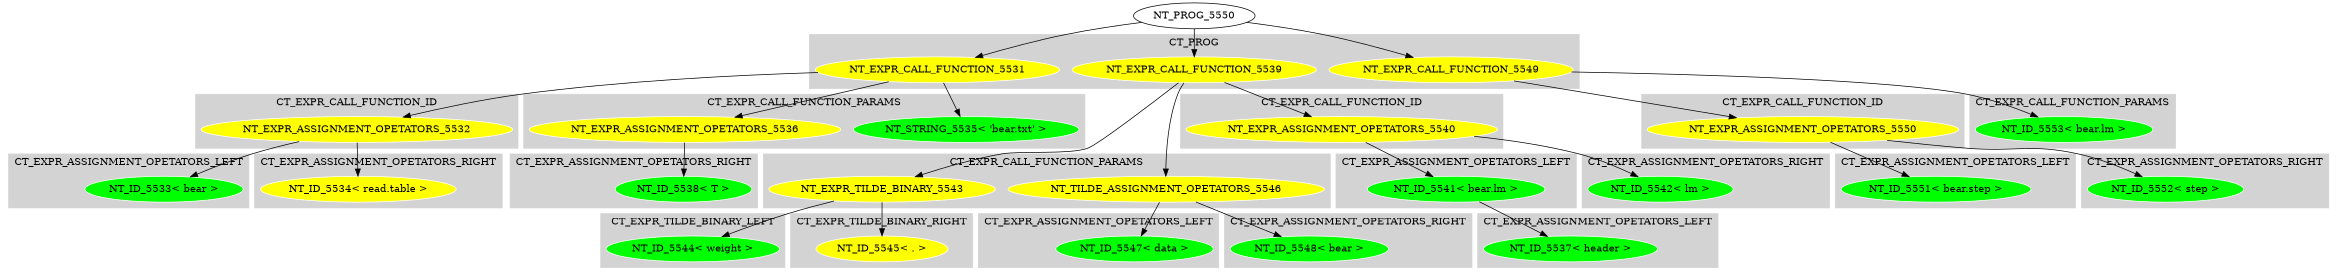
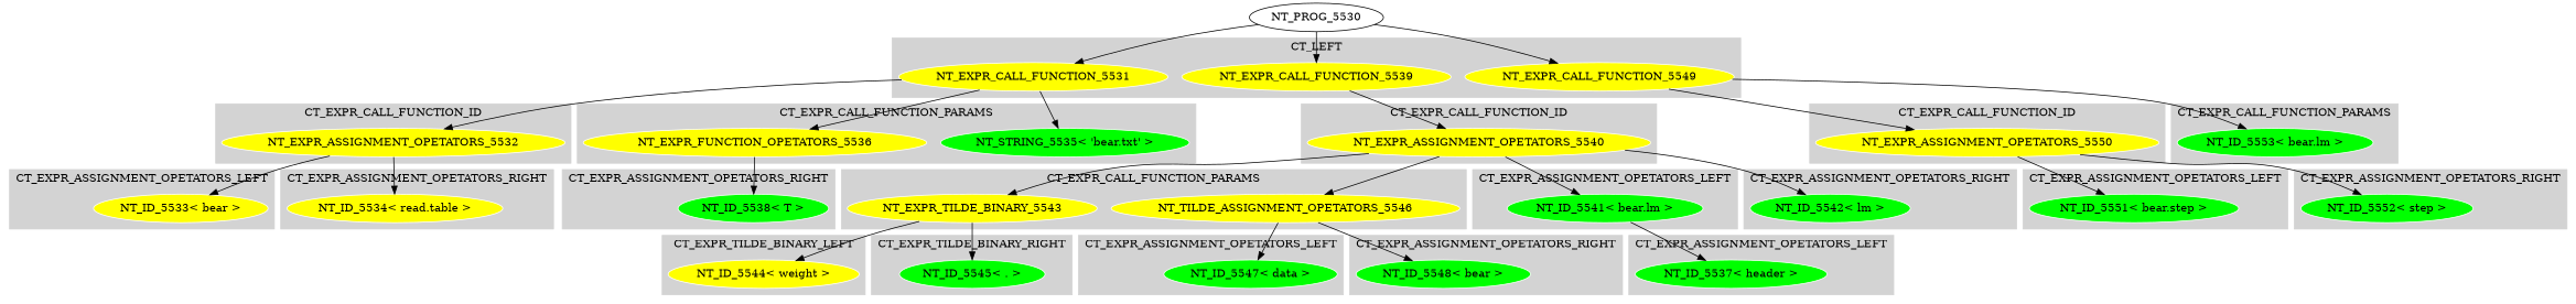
  digraph {
    node [color=white fillcolor=green style=filled]
    NT_EXPR_CALL_FUNCTION_5531 [fillcolor=yellow]
    NT_EXPR_CALL_FUNCTION_5539 [fillcolor=yellow]
    NT_EXPR_CALL_FUNCTION_5549 [fillcolor=yellow]
    NT_EXPR_ASSIGNMENT_OPETATORS_5532 [fillcolor=yellow]
    "NT_STRING_5535< 'bear.txt' >"
-   NT_EXPR_ASSIGNMENT_OPETATORS_5536 [fillcolor=yellow]
-   "NT_ID_5533< bear >"
+   NT_EXPR_ASSIGNMENT_OPETATORS_5536 [fillcolor=yellow label=NT_EXPR_FUNCTION_OPETATORS_5536]
+   "NT_ID_5533< bear >" [fillcolor=yellow]
    "NT_ID_5534< read.table >" [fillcolor=yellow]
    "NT_ID_5537< header >"
    "NT_ID_5538< T >"
    NT_EXPR_ASSIGNMENT_OPETATORS_5540 [fillcolor=yellow]
    NT_EXPR_TILDE_BINARY_5543 [fillcolor=yellow]
    n13 [fillcolor=yellow label=NT_TILDE_ASSIGNMENT_OPETATORS_5546]
    "NT_ID_5541< bear.lm >"
    "NT_ID_5542< lm >"
-   "NT_ID_5544< weight >"
-   "NT_ID_5545< . >" [fillcolor=yellow]
+   "NT_ID_5544< weight >" [fillcolor=yellow]
+   "NT_ID_5545< . >"
    "NT_ID_5547< data >"
    "NT_ID_5548< bear >"
    NT_EXPR_ASSIGNMENT_OPETATORS_5550 [fillcolor=yellow]
    "NT_ID_5553< bear.lm >"
    "NT_ID_5551< bear.step >"
    "NT_ID_5552< step >"
-   NT_PROG_5530 [label=NT_PROG_5550 color="" fillcolor="" style=""]
+   NT_PROG_5530 [color="" fillcolor="" style=""]
    subgraph cluster_1 {
      color=lightgrey
-     label=CT_PROG
+     label=CT_LEFT
      style=filled
      NT_EXPR_CALL_FUNCTION_5531
      NT_EXPR_CALL_FUNCTION_5539
      NT_EXPR_CALL_FUNCTION_5549
    }
    subgraph cluster_2 {
      color=lightgrey
      label=CT_EXPR_CALL_FUNCTION_ID
      style=filled
      NT_EXPR_ASSIGNMENT_OPETATORS_5532
    }
    subgraph cluster_3 {
      color=lightgrey
      label=CT_EXPR_CALL_FUNCTION_PARAMS
      style=filled
      "NT_STRING_5535< 'bear.txt' >"
      NT_EXPR_ASSIGNMENT_OPETATORS_5536
    }
    subgraph cluster_4 {
      color=lightgrey
      label=CT_EXPR_ASSIGNMENT_OPETATORS_LEFT
      style=filled
      "NT_ID_5533< bear >"
    }
    subgraph cluster_5 {
      color=lightgrey
      label=CT_EXPR_ASSIGNMENT_OPETATORS_RIGHT
      style=filled
      "NT_ID_5534< read.table >"
    }
    subgraph cluster_6 {
      color=lightgrey
      label=CT_EXPR_ASSIGNMENT_OPETATORS_LEFT
      style=filled
      "NT_ID_5537< header >"
    }
    subgraph cluster_7 {
      color=lightgrey
      label=CT_EXPR_ASSIGNMENT_OPETATORS_RIGHT
      style=filled
      "NT_ID_5538< T >"
    }
    subgraph cluster_8 {
      color=lightgrey
      label=CT_EXPR_CALL_FUNCTION_ID
      style=filled
      NT_EXPR_ASSIGNMENT_OPETATORS_5540
    }
    subgraph cluster_9 {
      color=lightgrey
      label=CT_EXPR_CALL_FUNCTION_PARAMS
      style=filled
      NT_EXPR_TILDE_BINARY_5543
      n13
    }
    subgraph cluster_10 {
      color=lightgrey
      label=CT_EXPR_ASSIGNMENT_OPETATORS_LEFT
      style=filled
      "NT_ID_5541< bear.lm >"
    }
    subgraph cluster_11 {
      color=lightgrey
      label=CT_EXPR_ASSIGNMENT_OPETATORS_RIGHT
      style=filled
      "NT_ID_5542< lm >"
    }
    subgraph cluster_12 {
      color=lightgrey
      label=CT_EXPR_TILDE_BINARY_LEFT
      style=filled
      "NT_ID_5544< weight >"
    }
    subgraph cluster_13 {
      color=lightgrey
      label=CT_EXPR_TILDE_BINARY_RIGHT
      style=filled
      "NT_ID_5545< . >"
    }
    subgraph cluster_14 {
      color=lightgrey
      label=CT_EXPR_ASSIGNMENT_OPETATORS_LEFT
      style=filled
      "NT_ID_5547< data >"
    }
    subgraph cluster_15 {
      color=lightgrey
      label=CT_EXPR_ASSIGNMENT_OPETATORS_RIGHT
      style=filled
      "NT_ID_5548< bear >"
    }
    subgraph cluster_16 {
      color=lightgrey
      label=CT_EXPR_CALL_FUNCTION_ID
      style=filled
      NT_EXPR_ASSIGNMENT_OPETATORS_5550
    }
    subgraph cluster_17 {
      color=lightgrey
      label=CT_EXPR_CALL_FUNCTION_PARAMS
      style=filled
      "NT_ID_5553< bear.lm >"
    }
    subgraph cluster_18 {
      color=lightgrey
      label=CT_EXPR_ASSIGNMENT_OPETATORS_LEFT
      style=filled
      "NT_ID_5551< bear.step >"
    }
    subgraph cluster_19 {
      color=lightgrey
      label=CT_EXPR_ASSIGNMENT_OPETATORS_RIGHT
      style=filled
      "NT_ID_5552< step >"
    }
    NT_EXPR_CALL_FUNCTION_5531 -> NT_EXPR_ASSIGNMENT_OPETATORS_5532
    NT_EXPR_CALL_FUNCTION_5531 -> "NT_STRING_5535< 'bear.txt' >"
    NT_EXPR_CALL_FUNCTION_5531 -> NT_EXPR_ASSIGNMENT_OPETATORS_5536
    NT_EXPR_CALL_FUNCTION_5539 -> NT_EXPR_ASSIGNMENT_OPETATORS_5540
-   NT_EXPR_CALL_FUNCTION_5539 -> NT_EXPR_TILDE_BINARY_5543
-   NT_EXPR_CALL_FUNCTION_5539 -> n13
+   NT_EXPR_ASSIGNMENT_OPETATORS_5540 -> NT_EXPR_TILDE_BINARY_5543
+   NT_EXPR_ASSIGNMENT_OPETATORS_5540 -> n13
    NT_EXPR_CALL_FUNCTION_5549 -> NT_EXPR_ASSIGNMENT_OPETATORS_5550
    NT_EXPR_CALL_FUNCTION_5549 -> "NT_ID_5553< bear.lm >"
    NT_EXPR_ASSIGNMENT_OPETATORS_5532 -> "NT_ID_5533< bear >"
    NT_EXPR_ASSIGNMENT_OPETATORS_5532 -> "NT_ID_5534< read.table >"
    NT_EXPR_ASSIGNMENT_OPETATORS_5536 -> "NT_ID_5538< T >"
    NT_EXPR_ASSIGNMENT_OPETATORS_5540 -> "NT_ID_5541< bear.lm >"
    NT_EXPR_ASSIGNMENT_OPETATORS_5540 -> "NT_ID_5542< lm >"
    NT_EXPR_TILDE_BINARY_5543 -> "NT_ID_5544< weight >"
    NT_EXPR_TILDE_BINARY_5543 -> "NT_ID_5545< . >"
    n13 -> "NT_ID_5547< data >"
    n13 -> "NT_ID_5548< bear >"
    "NT_ID_5541< bear.lm >" -> "NT_ID_5537< header >"
    NT_EXPR_ASSIGNMENT_OPETATORS_5550 -> "NT_ID_5551< bear.step >"
    NT_EXPR_ASSIGNMENT_OPETATORS_5550 -> "NT_ID_5552< step >"
    NT_PROG_5530 -> NT_EXPR_CALL_FUNCTION_5531
    NT_PROG_5530 -> NT_EXPR_CALL_FUNCTION_5539
    NT_PROG_5530 -> NT_EXPR_CALL_FUNCTION_5549
  }
